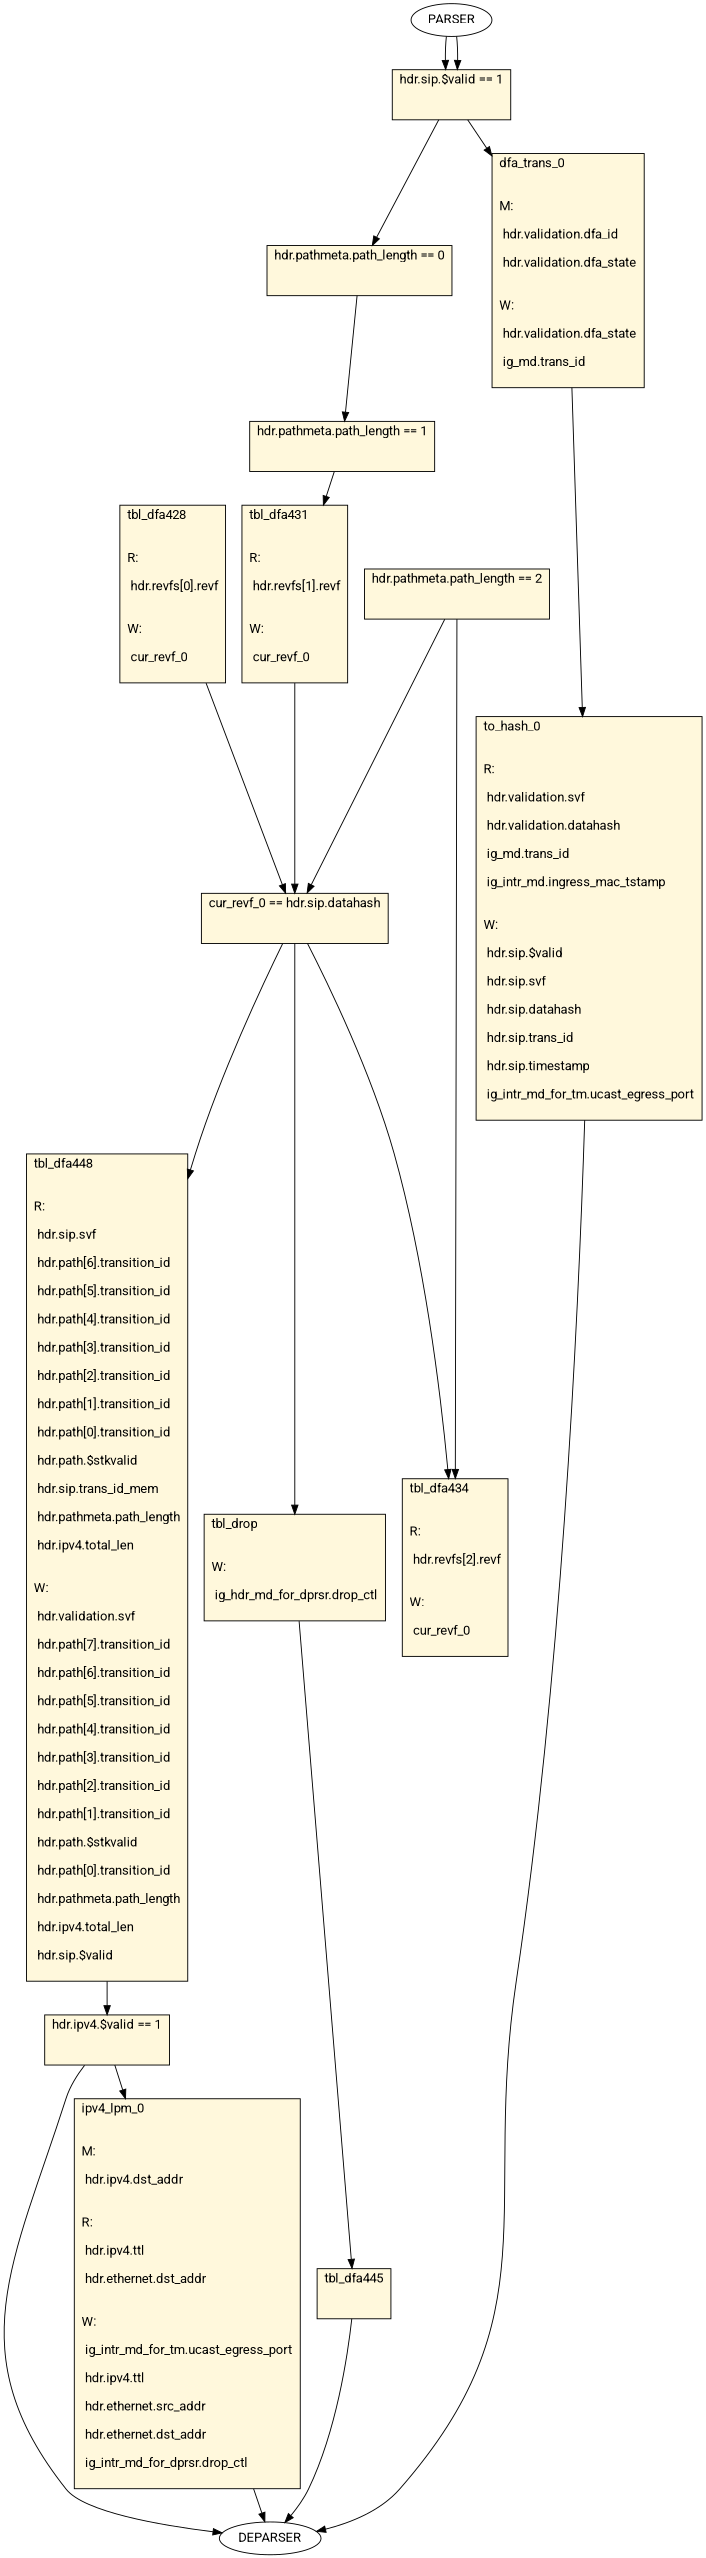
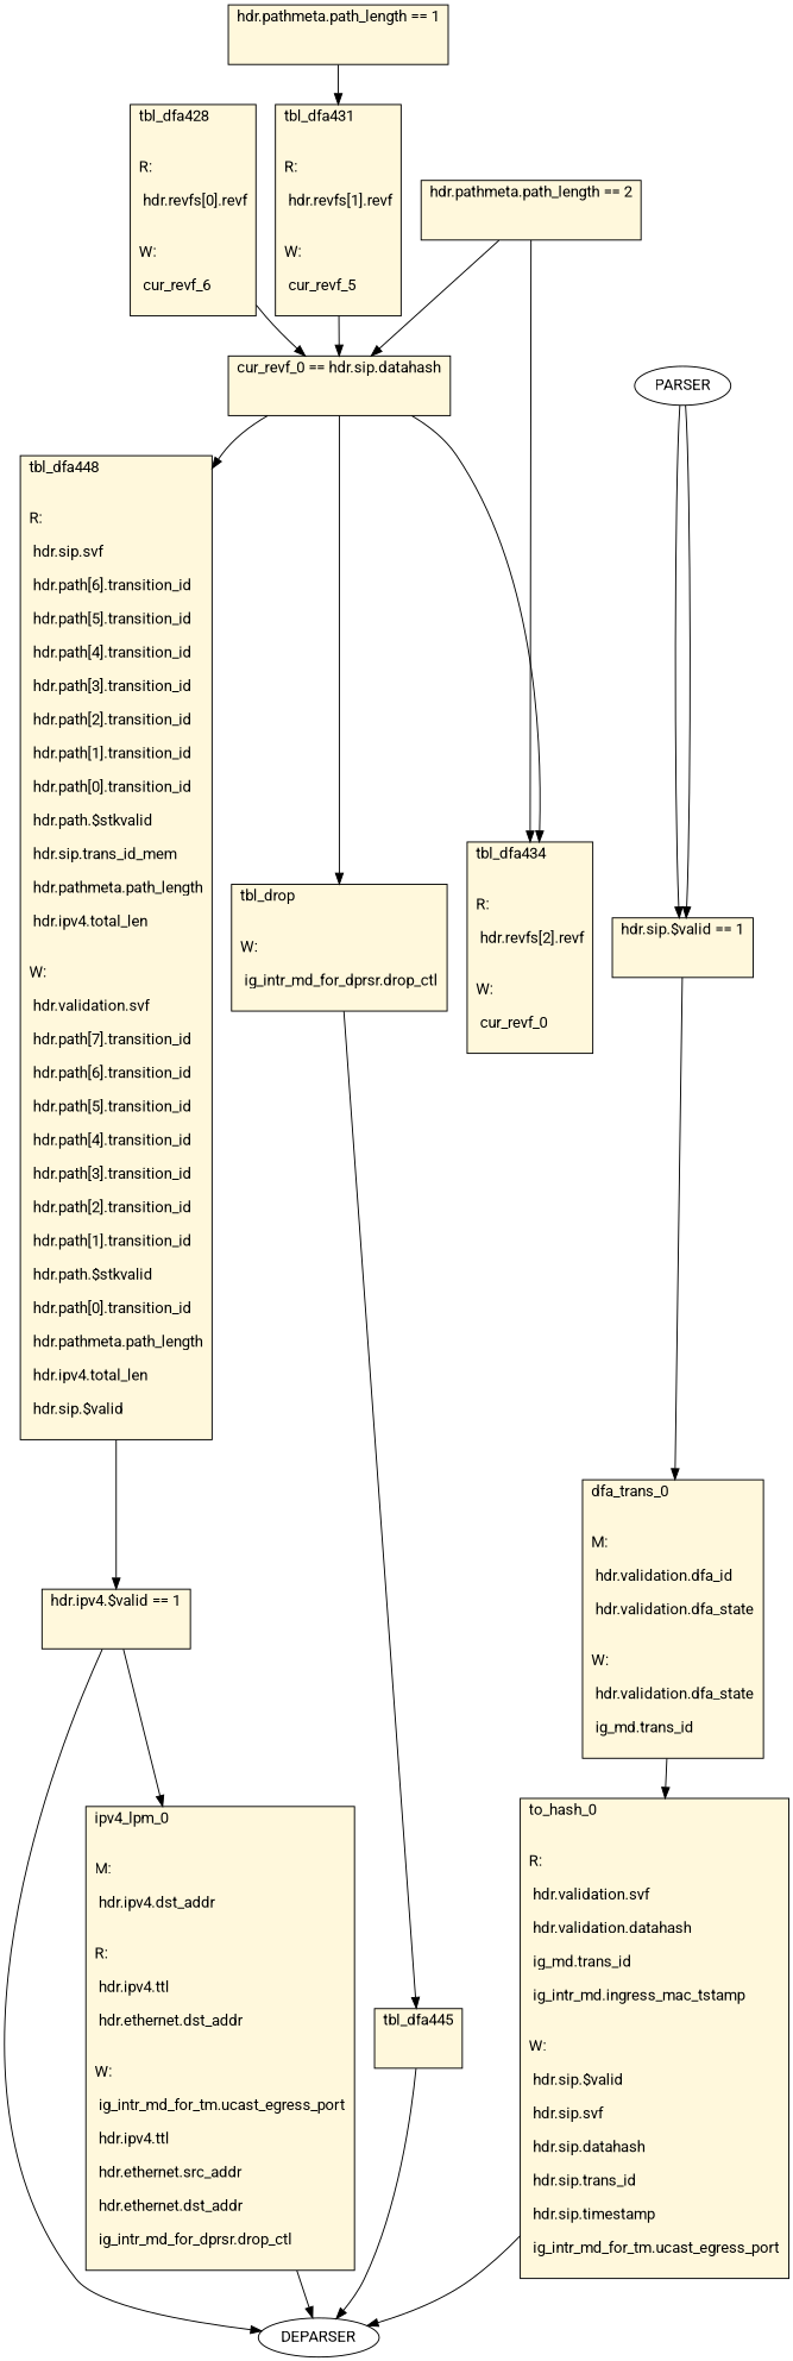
  digraph {
    fontname=Roboto
    node [fillcolor=cornsilk fontname=Roboto shape=record style=filled]
    edge [fontname=Roboto]
    n1 [label="hdr.sip.$valid == 1\l\l\n "]
-   n2 [label="hdr.pathmeta.path_length == 0\l\l\n "]
    n3 [label="dfa_trans_0\l\l\nM:\l\n hdr.validation.dfa_id\l\n hdr.validation.dfa_state\l\n\lW:\l\n hdr.validation.dfa_state\l\n ig_md.trans_id\l\n "]
    n4 [label="hdr.pathmeta.path_length == 1\l\l\n "]
    n5 [label="to_hash_0\l\l\nR:\l\n hdr.validation.svf\l\n hdr.validation.datahash\l\n ig_md.trans_id\l\n ig_intr_md.ingress_mac_tstamp\l\n\lW:\l\n hdr.sip.$valid\l\n hdr.sip.svf\l\n hdr.sip.datahash\l\n hdr.sip.trans_id\l\n hdr.sip.timestamp\l\n ig_intr_md_for_tm.ucast_egress_port\l\n "]
-   n6 [label="tbl_dfa428\l\l\nR:\l\n hdr.revfs[0].revf\l\n\lW:\l\n cur_revf_0\l\n "]
+   n6 [label="tbl_dfa428\l\l\nR:\l\n hdr.revfs[0].revf\l\n\lW:\l\n cur_revf_6\l\n "]
    n7 [label="cur_revf_0 == hdr.sip.datahash\l\l\n "]
-   n8 [label="tbl_dfa431\l\l\nR:\l\n hdr.revfs[1].revf\l\n\lW:\l\n cur_revf_0\l\n "]
+   n8 [label="tbl_dfa431\l\l\nR:\l\n hdr.revfs[1].revf\l\n\lW:\l\n cur_revf_5\l\n "]
    DEPARSER [fillcolor="" shape="" style=""]
    n10 [label="tbl_dfa448\l\l\nR:\l\n hdr.sip.svf\l\n hdr.path[6].transition_id\l\n hdr.path[5].transition_id\l\n hdr.path[4].transition_id\l\n hdr.path[3].transition_id\l\n hdr.path[2].transition_id\l\n hdr.path[1].transition_id\l\n hdr.path[0].transition_id\l\n hdr.path.$stkvalid\l\n hdr.sip.trans_id_mem\l\n hdr.pathmeta.path_length\l\n hdr.ipv4.total_len\l\n\lW:\l\n hdr.validation.svf\l\n hdr.path[7].transition_id\l\n hdr.path[6].transition_id\l\n hdr.path[5].transition_id\l\n hdr.path[4].transition_id\l\n hdr.path[3].transition_id\l\n hdr.path[2].transition_id\l\n hdr.path[1].transition_id\l\n hdr.path.$stkvalid\l\n hdr.path[0].transition_id\l\n hdr.pathmeta.path_length\l\n hdr.ipv4.total_len\l\n hdr.sip.$valid\l\n "]
-   n11 [label="tbl_drop\l\l\nW:\l\n ig_hdr_md_for_dprsr.drop_ctl\l\n "]
+   n11 [label="tbl_drop\l\l\nW:\l\n ig_intr_md_for_dprsr.drop_ctl\l\n "]
    n12 [label="tbl_dfa434\l\l\nR:\l\n hdr.revfs[2].revf\l\n\lW:\l\n cur_revf_0\l\n "]
    n13 [label="hdr.pathmeta.path_length == 2\l\l\n "]
    n14 [label="hdr.ipv4.$valid == 1\l\l\n "]
    n15 [label="tbl_dfa445\l\l\n "]
    n16 [label="ipv4_lpm_0\l\l\nM:\l\n hdr.ipv4.dst_addr\l\n\lR:\l\n hdr.ipv4.ttl\l\n hdr.ethernet.dst_addr\l\n\lW:\l\n ig_intr_md_for_tm.ucast_egress_port\l\n hdr.ipv4.ttl\l\n hdr.ethernet.src_addr\l\n hdr.ethernet.dst_addr\l\n ig_intr_md_for_dprsr.drop_ctl\l\n "]
    PARSER [fillcolor="" shape="" style=""]
-   n1 -> n2
    n1 -> n3
-   n2 -> n4
    n3 -> n5
    n4 -> n8
    n5 -> DEPARSER
    n6 -> n7
    n7 -> n10
    n7 -> n11
    n7 -> n12
    n8 -> n7
    n10 -> n14
    n11 -> n15
    n13 -> n7
    n13 -> n12
    n14 -> DEPARSER
    n14 -> n16
    n15 -> DEPARSER
    n16 -> DEPARSER
    PARSER -> n1
    PARSER -> n1
  }
